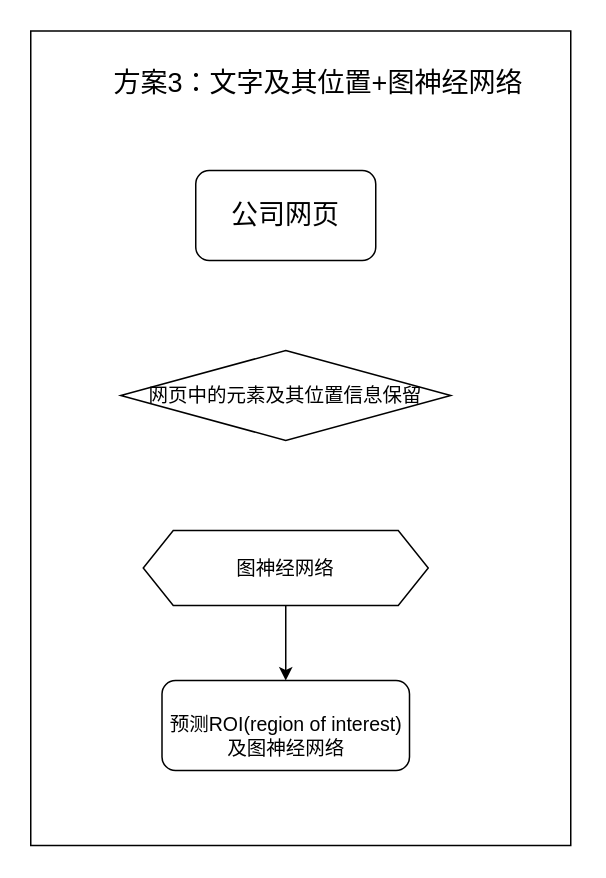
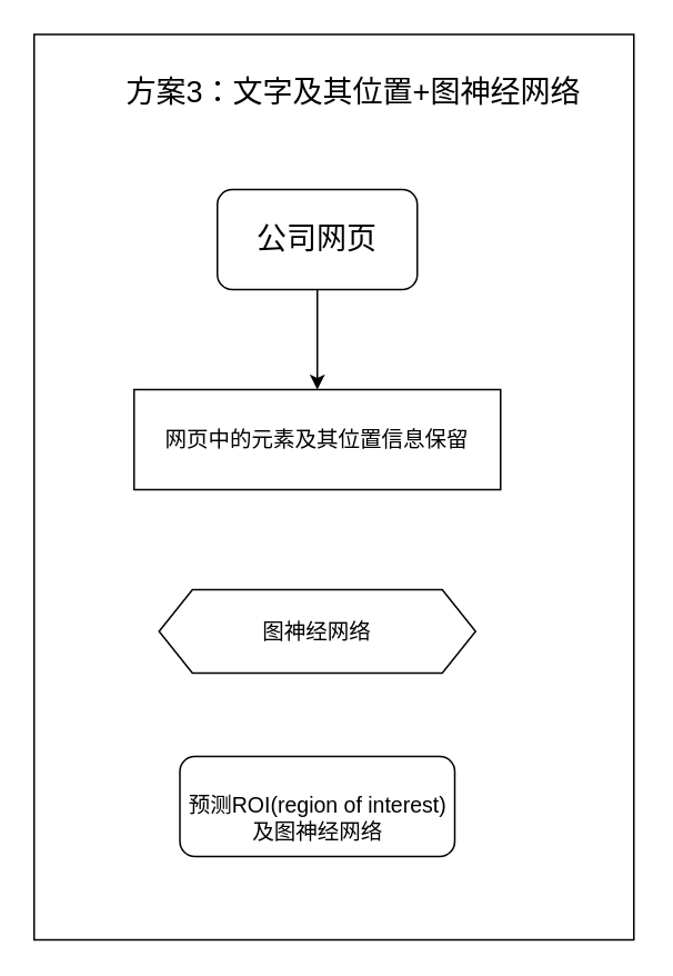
  <mxCell id="0" />
  <mxCell id="1" parent="0" />
  <mxCell id="2" value="" style="rounded=0;whiteSpace=wrap;html=1;fontSize=18;" vertex="1" parent="1"><mxGeometry x="20" y="20" width="360" height="543" as="geometry" /></mxCell>
+ <mxCell id="3" value="" style="edgeStyle=orthogonalEdgeStyle;rounded=0;orthogonalLoop=1;jettySize=auto;html=1;fontSize=18;" edge="1" parent="1" source="4" target="5"><mxGeometry relative="1" as="geometry" /></mxCell>
  <mxCell id="4" value="&lt;font style=&quot;font-size: 18px;&quot;&gt;公司网页&lt;/font&gt;" style="rounded=1;whiteSpace=wrap;html=1;" vertex="1" parent="1"><mxGeometry x="130" y="113" width="120" height="60" as="geometry" /></mxCell>
- <mxCell id="5" value="&lt;font style=&quot;font-size: 13px;&quot;&gt;网页中的元素及其位置信息保留&lt;/font&gt;" style="rhombus;whiteSpace=wrap;html=1;" vertex="1" parent="1"><mxGeometry x="80" y="233" width="220" height="60" as="geometry" /></mxCell>
- <mxCell id="6" value="" style="edgeStyle=orthogonalEdgeStyle;rounded=0;orthogonalLoop=1;jettySize=auto;html=1;" edge="1" parent="1" source="7" target="9"><mxGeometry relative="1" as="geometry" /></mxCell>
+ <mxCell id="5" value="&lt;font style=&quot;font-size: 13px;&quot;&gt;网页中的元素及其位置信息保留&lt;/font&gt;" style="rounded=0;whiteSpace=wrap;html=1;" vertex="1" parent="1"><mxGeometry x="80" y="233" width="220" height="60" as="geometry" /></mxCell>
  <mxCell id="7" value="图神经网络" style="shape=hexagon;perimeter=hexagonPerimeter2;whiteSpace=wrap;html=1;fixedSize=1;fontSize=13;" vertex="1" parent="1"><mxGeometry x="95" y="353" width="190" height="50" as="geometry" /></mxCell>
  <mxCell id="8" value="&lt;font style=&quot;font-size: 18px;&quot;&gt;方案3：文字及其位置+图神经网络&lt;/font&gt;" style="text;html=1;strokeColor=none;fillColor=none;align=center;verticalAlign=middle;whiteSpace=wrap;rounded=0;fontSize=13;" vertex="1" parent="1"><mxGeometry x="42" y="40" width="340" height="30" as="geometry" /></mxCell>
  <mxCell id="9" value="&lt;br style=&quot;border-color: var(--border-color); font-size: 13px;&quot;&gt;&lt;span style=&quot;font-size: 13px;&quot;&gt;预测ROI(region of interest)及&lt;/span&gt;&lt;span style=&quot;font-size: 13px;&quot;&gt;图神经网络&lt;/span&gt;" style="rounded=1;whiteSpace=wrap;html=1;" vertex="1" parent="1"><mxGeometry x="107.5" y="453" width="165" height="60" as="geometry" /></mxCell>
